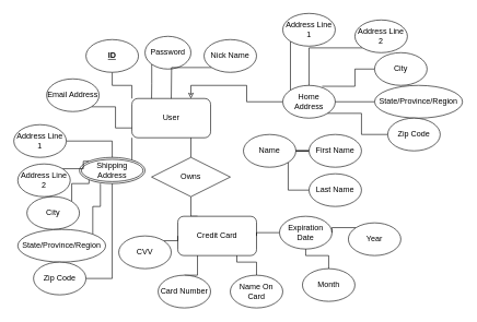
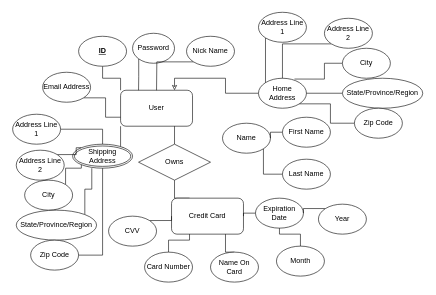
  <mxCell id="0" />
  <mxCell id="1" parent="0" />
  <mxCell id="2" value="User" style="rounded=1;whiteSpace=wrap;html=1;" vertex="1" parent="1"><mxGeometry x="200" y="150" width="120" height="60" as="geometry" /></mxCell>
  <mxCell id="3" style="edgeStyle=orthogonalEdgeStyle;rounded=0;orthogonalLoop=1;jettySize=auto;html=1;exitX=0;exitY=0.5;exitDx=0;exitDy=0;strokeColor=none;" edge="1" parent="1" source="8" target="2"><mxGeometry relative="1" as="geometry" /></mxCell>
  <mxCell id="4" style="edgeStyle=orthogonalEdgeStyle;rounded=0;orthogonalLoop=1;jettySize=auto;html=1;strokeColor=none;endArrow=none;endFill=0;" edge="1" parent="1"><mxGeometry relative="1" as="geometry"><mxPoint x="320" y="185" as="targetPoint" /><mxPoint x="320" y="185" as="sourcePoint" /></mxGeometry></mxCell>
  <mxCell id="5" style="edgeStyle=orthogonalEdgeStyle;rounded=0;orthogonalLoop=1;jettySize=auto;html=1;exitX=0.5;exitY=1;exitDx=0;exitDy=0;entryX=0;entryY=0;entryDx=0;entryDy=0;endArrow=none;endFill=0;" edge="1" parent="1" source="6" target="2"><mxGeometry relative="1" as="geometry" /></mxCell>
  <mxCell id="6" value="&lt;b&gt;&lt;u&gt;ID&lt;/u&gt;&lt;/b&gt;" style="ellipse;whiteSpace=wrap;html=1;" vertex="1" parent="1"><mxGeometry x="130" y="60" width="80" height="50" as="geometry" /></mxCell>
  <mxCell id="7" style="edgeStyle=orthogonalEdgeStyle;rounded=0;orthogonalLoop=1;jettySize=auto;html=1;exitX=0;exitY=1;exitDx=0;exitDy=0;entryX=0.25;entryY=0;entryDx=0;entryDy=0;endArrow=none;endFill=0;" edge="1" parent="1" source="8" target="2"><mxGeometry relative="1" as="geometry" /></mxCell>
  <mxCell id="8" value="Password" style="ellipse;whiteSpace=wrap;html=1;" vertex="1" parent="1"><mxGeometry x="220" y="55" width="70" height="50" as="geometry" /></mxCell>
  <mxCell id="9" style="edgeStyle=orthogonalEdgeStyle;rounded=0;orthogonalLoop=1;jettySize=auto;html=1;exitX=0;exitY=0.5;exitDx=0;exitDy=0;strokeColor=none;" edge="1" parent="1" source="42" target="8"><mxGeometry relative="1" as="geometry"><mxPoint x="360" y="135" as="sourcePoint" /><mxPoint x="320" y="180" as="targetPoint" /><Array as="points"><mxPoint x="340" y="135" /><mxPoint x="340" y="210" /><mxPoint x="375" y="210" /></Array></mxGeometry></mxCell>
  <mxCell id="10" value="Name" style="ellipse;whiteSpace=wrap;html=1;" vertex="1" parent="1"><mxGeometry x="370" y="205" width="80" height="50" as="geometry" /></mxCell>
  <mxCell id="11" style="edgeStyle=orthogonalEdgeStyle;rounded=0;orthogonalLoop=1;jettySize=auto;html=1;endArrow=none;endFill=0;" edge="1" parent="1" source="12" target="10"><mxGeometry relative="1" as="geometry" /></mxCell>
- <mxCell id="12" value="First Name" style="ellipse;whiteSpace=wrap;html=1;" vertex="1" parent="1"><mxGeometry x="470" y="205" width="80" height="50" as="geometry" /></mxCell>
+ <mxCell id="12" value="First Name" style="ellipse;whiteSpace=wrap;html=1;" vertex="1" parent="1"><mxGeometry x="470" y="195" width="80" height="50" as="geometry" /></mxCell>
  <mxCell id="13" style="edgeStyle=orthogonalEdgeStyle;rounded=0;orthogonalLoop=1;jettySize=auto;html=1;exitX=0;exitY=0.5;exitDx=0;exitDy=0;entryX=1;entryY=1;entryDx=0;entryDy=0;endArrow=none;endFill=0;" edge="1" parent="1" source="14" target="10"><mxGeometry relative="1" as="geometry" /></mxCell>
  <mxCell id="14" value="Last Name" style="ellipse;whiteSpace=wrap;html=1;" vertex="1" parent="1"><mxGeometry x="470" y="265" width="80" height="50" as="geometry" /></mxCell>
  <mxCell id="15" style="edgeStyle=orthogonalEdgeStyle;rounded=0;orthogonalLoop=1;jettySize=auto;html=1;exitX=1;exitY=1;exitDx=0;exitDy=0;entryX=0;entryY=0.75;entryDx=0;entryDy=0;endArrow=none;endFill=0;" edge="1" parent="1" source="16" target="2"><mxGeometry relative="1" as="geometry" /></mxCell>
  <mxCell id="16" value="Email Address" style="ellipse;whiteSpace=wrap;html=1;" vertex="1" parent="1"><mxGeometry x="70" y="120" width="80" height="50" as="geometry" /></mxCell>
  <mxCell id="17" style="edgeStyle=orthogonalEdgeStyle;rounded=0;orthogonalLoop=1;jettySize=auto;html=1;exitX=0;exitY=0.5;exitDx=0;exitDy=0;entryX=0.75;entryY=0;entryDx=0;entryDy=0;endArrow=classic;endFill=0;" edge="1" parent="1" source="18" target="2"><mxGeometry relative="1" as="geometry" /></mxCell>
  <mxCell id="18" value="Home Address" style="ellipse;whiteSpace=wrap;html=1;" vertex="1" parent="1"><mxGeometry x="430" y="130" width="80" height="50" as="geometry" /></mxCell>
  <mxCell id="19" style="edgeStyle=orthogonalEdgeStyle;rounded=0;orthogonalLoop=1;jettySize=auto;html=1;exitX=0;exitY=0.5;exitDx=0;exitDy=0;entryX=0.75;entryY=0.027;entryDx=0;entryDy=0;entryPerimeter=0;endArrow=none;endFill=0;" edge="1" parent="1" source="20" target="18"><mxGeometry relative="1" as="geometry" /></mxCell>
  <mxCell id="20" value="City&lt;span style=&quot;color: rgba(0 , 0 , 0 , 0) ; font-family: monospace ; font-size: 0px&quot;&gt;%3CmxGraphModel%3E%3Croot%3E%3CmxCell%20id%3D%220%22%2F%3E%3CmxCell%20id%3D%221%22%20parent%3D%220%22%2F%3E%3CmxCell%20id%3D%222%22%20value%3D%22ID%22%20style%3D%22ellipse%3BwhiteSpace%3Dwrap%3Bhtml%3D1%3B%22%20vertex%3D%221%22%20parent%3D%221%22%3E%3CmxGeometry%20x%3D%22380%22%20y%3D%2280%22%20width%3D%2280%22%20height%3D%2250%22%20as%3D%22geometry%22%2F%3E%3C%2FmxCell%3E%3C%2Froot%3E%3C%2FmxGraphModel%3E&lt;/span&gt;&lt;span style=&quot;color: rgba(0 , 0 , 0 , 0) ; font-family: monospace ; font-size: 0px&quot;&gt;%3CmxGraphModel%3E%3Croot%3E%3CmxCell%20id%3D%220%22%2F%3E%3CmxCell%20id%3D%221%22%20parent%3D%220%22%2F%3E%3CmxCell%20id%3D%222%22%20value%3D%22ID%22%20style%3D%22ellipse%3BwhiteSpace%3Dwrap%3Bhtml%3D1%3B%22%20vertex%3D%221%22%20parent%3D%221%22%3E%3CmxGeometry%20x%3D%22380%22%20y%3D%2280%22%20width%3D%2280%22%20height%3D%2250%22%20as%3D%22geometry%22%2F%3E%3C%2FmxCell%3E%3C%2Froot%3E%3C%2FmxGraphModel%3E&lt;/span&gt;" style="ellipse;whiteSpace=wrap;html=1;" vertex="1" parent="1"><mxGeometry x="570" y="80" width="80" height="50" as="geometry" /></mxCell>
  <mxCell id="21" value="" style="edgeStyle=orthogonalEdgeStyle;rounded=0;orthogonalLoop=1;jettySize=auto;html=1;endArrow=none;endFill=0;" edge="1" parent="1" source="22" target="18"><mxGeometry relative="1" as="geometry" /></mxCell>
  <mxCell id="22" value="State/Province/Region" style="ellipse;whiteSpace=wrap;html=1;" vertex="1" parent="1"><mxGeometry x="570" y="130" width="134" height="50" as="geometry" /></mxCell>
  <mxCell id="23" style="edgeStyle=orthogonalEdgeStyle;rounded=0;orthogonalLoop=1;jettySize=auto;html=1;exitX=0;exitY=0.5;exitDx=0;exitDy=0;entryX=1;entryY=1;entryDx=0;entryDy=0;endArrow=none;endFill=0;" edge="1" parent="1" source="24" target="18"><mxGeometry relative="1" as="geometry" /></mxCell>
  <mxCell id="24" value="Zip Code" style="ellipse;whiteSpace=wrap;html=1;" vertex="1" parent="1"><mxGeometry x="590" y="180" width="80" height="50" as="geometry" /></mxCell>
  <mxCell id="25" style="edgeStyle=orthogonalEdgeStyle;rounded=0;orthogonalLoop=1;jettySize=auto;html=1;exitX=0;exitY=1;exitDx=0;exitDy=0;entryX=0;entryY=0;entryDx=0;entryDy=0;endArrow=none;endFill=0;" edge="1" parent="1" source="26" target="18"><mxGeometry relative="1" as="geometry" /></mxCell>
  <mxCell id="26" value="Address Line 1" style="ellipse;whiteSpace=wrap;html=1;" vertex="1" parent="1"><mxGeometry x="430" y="20" width="80" height="50" as="geometry" /></mxCell>
  <mxCell id="27" style="edgeStyle=orthogonalEdgeStyle;rounded=0;orthogonalLoop=1;jettySize=auto;html=1;exitX=0;exitY=1;exitDx=0;exitDy=0;entryX=0.5;entryY=0;entryDx=0;entryDy=0;endArrow=none;endFill=0;" edge="1" parent="1" source="28" target="18"><mxGeometry relative="1" as="geometry" /></mxCell>
  <mxCell id="28" value="Address Line 2" style="ellipse;whiteSpace=wrap;html=1;" vertex="1" parent="1"><mxGeometry x="540" y="30" width="80" height="50" as="geometry" /></mxCell>
  <mxCell id="29" style="edgeStyle=orthogonalEdgeStyle;rounded=0;orthogonalLoop=1;jettySize=auto;html=1;exitX=0.25;exitY=0;exitDx=0;exitDy=0;entryX=0.5;entryY=1;entryDx=0;entryDy=0;endArrow=none;endFill=0;" edge="1" parent="1" source="30" target="57"><mxGeometry relative="1" as="geometry" /></mxCell>
- <mxCell id="30" value="Credit Card" style="rounded=1;whiteSpace=wrap;html=1;" vertex="1" parent="1"><mxGeometry x="270" y="330" width="120" height="60" as="geometry" /></mxCell>
+ <mxCell id="30" value="Credit Card" style="rounded=1;whiteSpace=wrap;html=1;" vertex="1" parent="1"><mxGeometry x="285" y="330" width="120" height="60" as="geometry" /></mxCell>
  <mxCell id="31" style="edgeStyle=orthogonalEdgeStyle;rounded=0;orthogonalLoop=1;jettySize=auto;html=1;exitX=0.5;exitY=0;exitDx=0;exitDy=0;entryX=0.25;entryY=1;entryDx=0;entryDy=0;endArrow=none;endFill=0;" edge="1" parent="1" source="32" target="30"><mxGeometry relative="1" as="geometry" /></mxCell>
  <mxCell id="32" value="Card Number" style="ellipse;whiteSpace=wrap;html=1;" vertex="1" parent="1"><mxGeometry x="240" y="420" width="80" height="50" as="geometry" /></mxCell>
  <mxCell id="33" style="edgeStyle=orthogonalEdgeStyle;rounded=0;orthogonalLoop=1;jettySize=auto;html=1;exitX=0.5;exitY=0;exitDx=0;exitDy=0;entryX=0.75;entryY=1;entryDx=0;entryDy=0;endArrow=none;endFill=0;" edge="1" parent="1" source="34" target="30"><mxGeometry relative="1" as="geometry" /></mxCell>
  <mxCell id="34" value="Name On Card" style="ellipse;whiteSpace=wrap;html=1;" vertex="1" parent="1"><mxGeometry x="350" y="420" width="80" height="50" as="geometry" /></mxCell>
  <mxCell id="35" style="edgeStyle=orthogonalEdgeStyle;rounded=0;orthogonalLoop=1;jettySize=auto;html=1;exitX=0;exitY=0.5;exitDx=0;exitDy=0;entryX=1;entryY=0.5;entryDx=0;entryDy=0;endArrow=none;endFill=0;" edge="1" parent="1" source="36" target="30"><mxGeometry relative="1" as="geometry" /></mxCell>
  <mxCell id="36" value="Expiration Date" style="ellipse;whiteSpace=wrap;html=1;" vertex="1" parent="1"><mxGeometry x="425" y="330" width="80" height="50" as="geometry" /></mxCell>
  <mxCell id="37" style="edgeStyle=orthogonalEdgeStyle;rounded=0;orthogonalLoop=1;jettySize=auto;html=1;exitX=0.5;exitY=0;exitDx=0;exitDy=0;entryX=0.5;entryY=1;entryDx=0;entryDy=0;endArrow=none;endFill=0;" edge="1" parent="1" source="38" target="36"><mxGeometry relative="1" as="geometry" /></mxCell>
  <mxCell id="38" value="Month" style="ellipse;whiteSpace=wrap;html=1;" vertex="1" parent="1"><mxGeometry x="460" y="410" width="80" height="50" as="geometry" /></mxCell>
  <mxCell id="39" style="edgeStyle=orthogonalEdgeStyle;rounded=0;orthogonalLoop=1;jettySize=auto;html=1;exitX=0;exitY=0;exitDx=0;exitDy=0;entryX=1;entryY=0.5;entryDx=0;entryDy=0;endArrow=none;endFill=0;" edge="1" parent="1" source="40" target="36"><mxGeometry relative="1" as="geometry" /></mxCell>
  <mxCell id="40" value="Year" style="ellipse;whiteSpace=wrap;html=1;" vertex="1" parent="1"><mxGeometry x="530" y="340" width="80" height="50" as="geometry" /></mxCell>
  <mxCell id="41" style="edgeStyle=orthogonalEdgeStyle;rounded=0;orthogonalLoop=1;jettySize=auto;html=1;exitX=0;exitY=1;exitDx=0;exitDy=0;endArrow=none;endFill=0;" edge="1" parent="1" source="42"><mxGeometry relative="1" as="geometry"><mxPoint x="260" y="150" as="targetPoint" /></mxGeometry></mxCell>
  <mxCell id="42" value="Nick Name" style="ellipse;whiteSpace=wrap;html=1;" vertex="1" parent="1"><mxGeometry x="310" y="60" width="80" height="50" as="geometry" /></mxCell>
  <mxCell id="43" style="edgeStyle=orthogonalEdgeStyle;rounded=0;orthogonalLoop=1;jettySize=auto;html=1;exitX=0;exitY=0.5;exitDx=0;exitDy=0;strokeColor=none;" edge="1" parent="1" source="6" target="42"><mxGeometry relative="1" as="geometry"><mxPoint x="130" y="85" as="sourcePoint" /><mxPoint x="290" y="80" as="targetPoint" /><Array as="points" /></mxGeometry></mxCell>
  <mxCell id="44" style="edgeStyle=orthogonalEdgeStyle;rounded=0;orthogonalLoop=1;jettySize=auto;html=1;exitX=1;exitY=0;exitDx=0;exitDy=0;entryX=0;entryY=1;entryDx=0;entryDy=0;endArrow=none;endFill=0;" edge="1" parent="1" source="45" target="2"><mxGeometry relative="1" as="geometry" /></mxCell>
  <mxCell id="45" value="Shipping Address" style="ellipse;shape=doubleEllipse;margin=3;whiteSpace=wrap;html=1;align=center;" vertex="1" parent="1"><mxGeometry x="120" y="240" width="100" height="40" as="geometry" /></mxCell>
  <mxCell id="46" style="edgeStyle=orthogonalEdgeStyle;rounded=0;orthogonalLoop=1;jettySize=auto;html=1;exitX=1;exitY=0;exitDx=0;exitDy=0;entryX=0;entryY=1;entryDx=0;entryDy=0;endArrow=none;endFill=0;" edge="1" parent="1" source="47" target="45"><mxGeometry relative="1" as="geometry" /></mxCell>
  <mxCell id="47" value="City&lt;span style=&quot;color: rgba(0 , 0 , 0 , 0) ; font-family: monospace ; font-size: 0px&quot;&gt;%3CmxGraphModel%3E%3Croot%3E%3CmxCell%20id%3D%220%22%2F%3E%3CmxCell%20id%3D%221%22%20parent%3D%220%22%2F%3E%3CmxCell%20id%3D%222%22%20value%3D%22ID%22%20style%3D%22ellipse%3BwhiteSpace%3Dwrap%3Bhtml%3D1%3B%22%20vertex%3D%221%22%20parent%3D%221%22%3E%3CmxGeometry%20x%3D%22380%22%20y%3D%2280%22%20width%3D%2280%22%20height%3D%2250%22%20as%3D%22geometry%22%2F%3E%3C%2FmxCell%3E%3C%2Froot%3E%3C%2FmxGraphModel%3E&lt;/span&gt;&lt;span style=&quot;color: rgba(0 , 0 , 0 , 0) ; font-family: monospace ; font-size: 0px&quot;&gt;%3CmxGraphModel%3E%3Croot%3E%3CmxCell%20id%3D%220%22%2F%3E%3CmxCell%20id%3D%221%22%20parent%3D%220%22%2F%3E%3CmxCell%20id%3D%222%22%20value%3D%22ID%22%20style%3D%22ellipse%3BwhiteSpace%3Dwrap%3Bhtml%3D1%3B%22%20vertex%3D%221%22%20parent%3D%221%22%3E%3CmxGeometry%20x%3D%22380%22%20y%3D%2280%22%20width%3D%2280%22%20height%3D%2250%22%20as%3D%22geometry%22%2F%3E%3C%2FmxCell%3E%3C%2Froot%3E%3C%2FmxGraphModel%3E&lt;/span&gt;" style="ellipse;whiteSpace=wrap;html=1;" vertex="1" parent="1"><mxGeometry x="40" y="300" width="80" height="50" as="geometry" /></mxCell>
  <mxCell id="48" style="edgeStyle=orthogonalEdgeStyle;rounded=0;orthogonalLoop=1;jettySize=auto;html=1;exitX=1;exitY=0;exitDx=0;exitDy=0;entryX=0.32;entryY=1;entryDx=0;entryDy=0;entryPerimeter=0;endArrow=none;endFill=0;" edge="1" parent="1" source="49" target="45"><mxGeometry relative="1" as="geometry" /></mxCell>
  <mxCell id="49" value="State/Province/Region" style="ellipse;whiteSpace=wrap;html=1;" vertex="1" parent="1"><mxGeometry x="26" y="350" width="134" height="50" as="geometry" /></mxCell>
  <mxCell id="50" style="edgeStyle=orthogonalEdgeStyle;rounded=0;orthogonalLoop=1;jettySize=auto;html=1;exitX=1;exitY=0.5;exitDx=0;exitDy=0;entryX=0.5;entryY=1;entryDx=0;entryDy=0;endArrow=none;endFill=0;" edge="1" parent="1" source="51" target="45"><mxGeometry relative="1" as="geometry" /></mxCell>
  <mxCell id="51" value="Zip Code" style="ellipse;whiteSpace=wrap;html=1;" vertex="1" parent="1"><mxGeometry x="50" y="400" width="80" height="50" as="geometry" /></mxCell>
  <mxCell id="52" style="edgeStyle=orthogonalEdgeStyle;rounded=0;orthogonalLoop=1;jettySize=auto;html=1;exitX=1;exitY=0;exitDx=0;exitDy=0;entryX=0;entryY=0;entryDx=0;entryDy=0;endArrow=none;endFill=0;" edge="1" parent="1" source="53" target="45"><mxGeometry relative="1" as="geometry" /></mxCell>
  <mxCell id="53" value="Address Line 2" style="ellipse;whiteSpace=wrap;html=1;" vertex="1" parent="1"><mxGeometry x="26" y="250" width="80" height="50" as="geometry" /></mxCell>
  <mxCell id="54" style="edgeStyle=orthogonalEdgeStyle;rounded=0;orthogonalLoop=1;jettySize=auto;html=1;exitX=1;exitY=0.5;exitDx=0;exitDy=0;entryX=0.5;entryY=0;entryDx=0;entryDy=0;endArrow=none;endFill=0;" edge="1" parent="1" source="55" target="45"><mxGeometry relative="1" as="geometry" /></mxCell>
  <mxCell id="55" value="Address Line 1" style="ellipse;whiteSpace=wrap;html=1;" vertex="1" parent="1"><mxGeometry x="20" y="190" width="80" height="50" as="geometry" /></mxCell>
  <mxCell id="56" style="edgeStyle=orthogonalEdgeStyle;rounded=0;orthogonalLoop=1;jettySize=auto;html=1;exitX=0.5;exitY=0;exitDx=0;exitDy=0;entryX=0.75;entryY=1;entryDx=0;entryDy=0;endArrow=none;endFill=0;" edge="1" parent="1" source="57" target="2"><mxGeometry relative="1" as="geometry" /></mxCell>
  <mxCell id="57" value="Owns" style="shape=rhombus;perimeter=rhombusPerimeter;whiteSpace=wrap;html=1;align=center;" vertex="1" parent="1"><mxGeometry x="230" y="240" width="120" height="60" as="geometry" /></mxCell>
  <mxCell id="58" style="edgeStyle=orthogonalEdgeStyle;rounded=0;orthogonalLoop=1;jettySize=auto;html=1;exitX=1;exitY=0;exitDx=0;exitDy=0;entryX=0;entryY=0.5;entryDx=0;entryDy=0;endArrow=none;endFill=0;" edge="1" parent="1" source="59" target="30"><mxGeometry relative="1" as="geometry" /></mxCell>
  <mxCell id="59" value="CVV" style="ellipse;whiteSpace=wrap;html=1;" vertex="1" parent="1"><mxGeometry x="180" y="360" width="80" height="50" as="geometry" /></mxCell>
